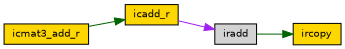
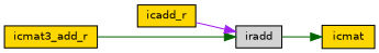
  digraph {
    rankdir=LR
    node [color=black fillcolor=gold fontname=Helvetica fontsize=10 shape=record style=filled]
    edge [color=darkgreen fontname=Helvetica fontsize=10 labelfontname=Helvetica labelfontsize=10 style=solid]
    n1 [fontcolor=black height=0.2 label=icmat3_add_r width=0.4]
    n2 [height=0.2 label=icadd_r width=0.4]
    n3 [fillcolor=lightgrey height=0.2 label=iradd width=0.4]
-   n4 [height=0.2 label=ircopy width=0.4]
-   n1 -> n2
+   n4 [height=0.2 label=icmat width=0.4]
+   n1 -> n3
    n2 -> n3 [color=purple]
    n3 -> n4
  }
